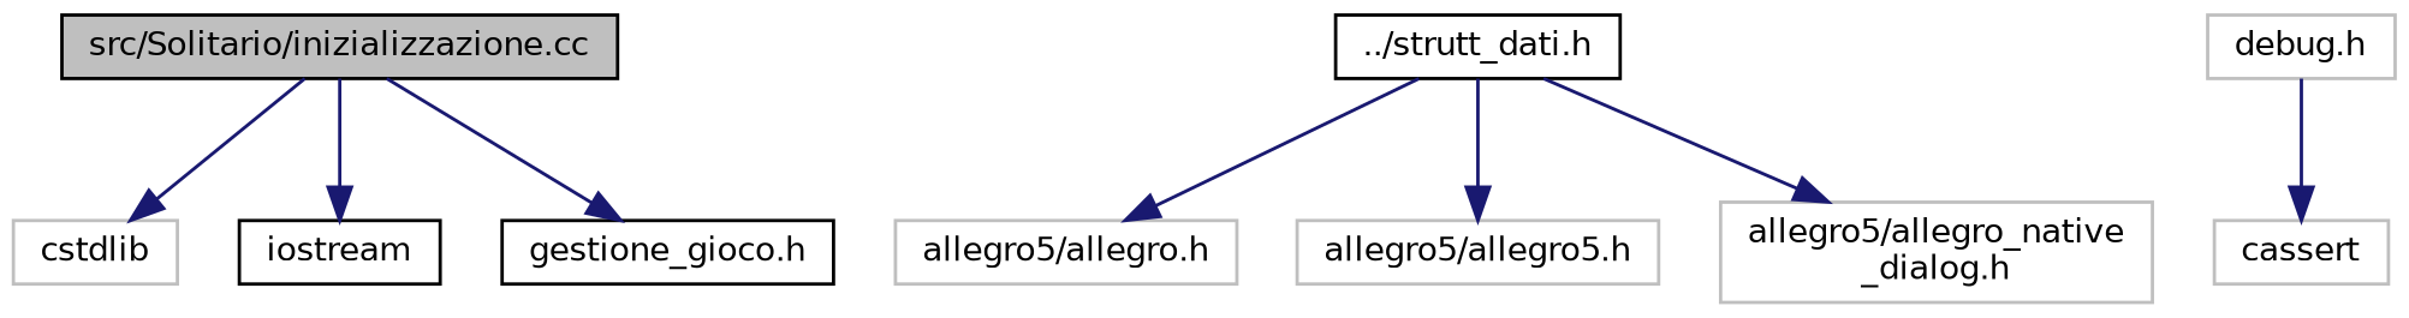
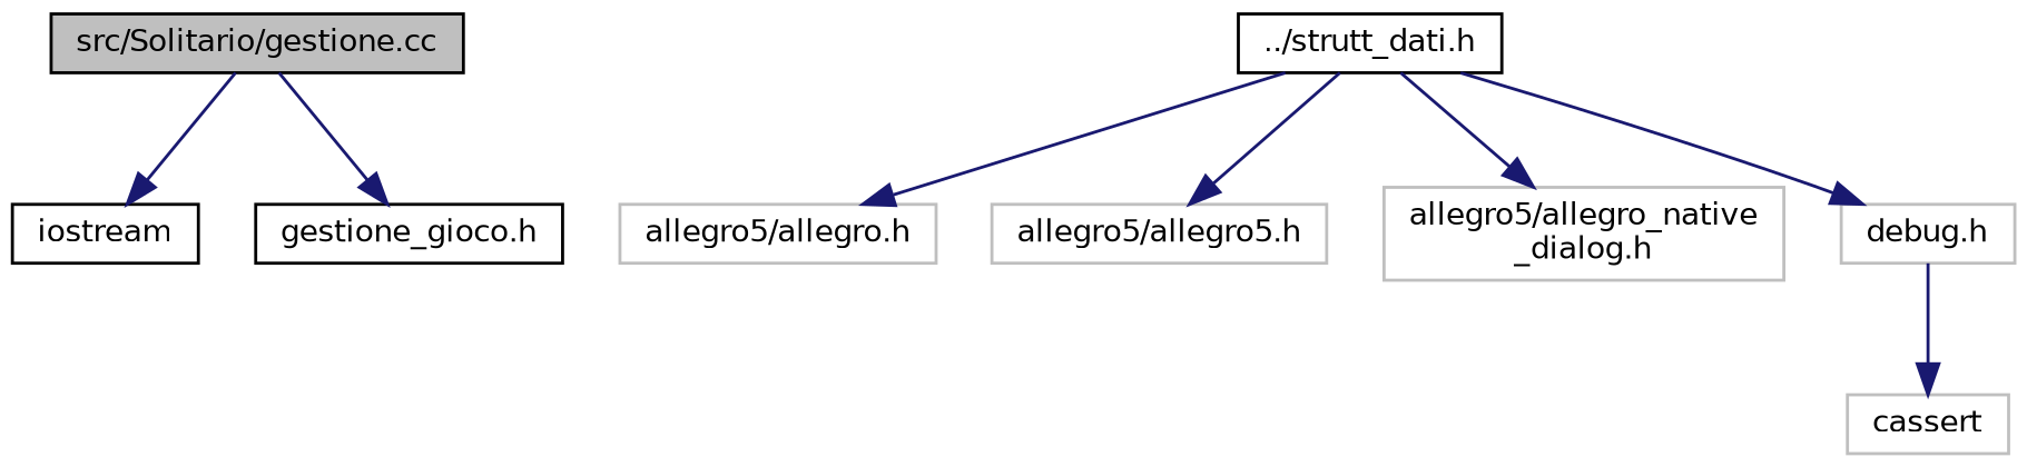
  digraph {
    node [color=grey75 fillcolor=white fontname=Helvetica fontsize=10 shape=record style=filled]
    edge [color=midnightblue fontname=Helvetica fontsize=10 labelfontname=Helvetica labelfontsize=10 style=solid]
-   n1 [color=black fillcolor=grey75 fontcolor=black height=0.2 label="src/Solitario/inizializzazione.cc" width=0.4]
-   n2 [height=0.2 label=cstdlib width=0.4]
+   n1 [color=black fillcolor=grey75 fontcolor=black height=0.2 label="src/Solitario/gestione.cc" width=0.4]
    n3 [color=black height=0.2 label=iostream width=0.4]
    n4 [color=black height=0.2 label="gestione_gioco.h" width=0.4]
    n5 [color=black height=0.2 label="../strutt_dati.h" width=0.4]
    n6 [height=0.2 label="allegro5/allegro.h" width=0.4]
    n7 [height=0.2 label="allegro5/allegro5.h" width=0.4]
    n8 [height=0.2 label="allegro5/allegro_native\l_dialog.h" width=0.4]
    n9 [height=0.2 label="debug.h" width=0.4]
    n10 [height=0.2 label=cassert width=0.4]
-   n1 -> n2
    n1 -> n3
    n1 -> n4
    n5 -> n6
    n5 -> n7
    n5 -> n8
+   n5 -> n9
    n9 -> n10
  }
